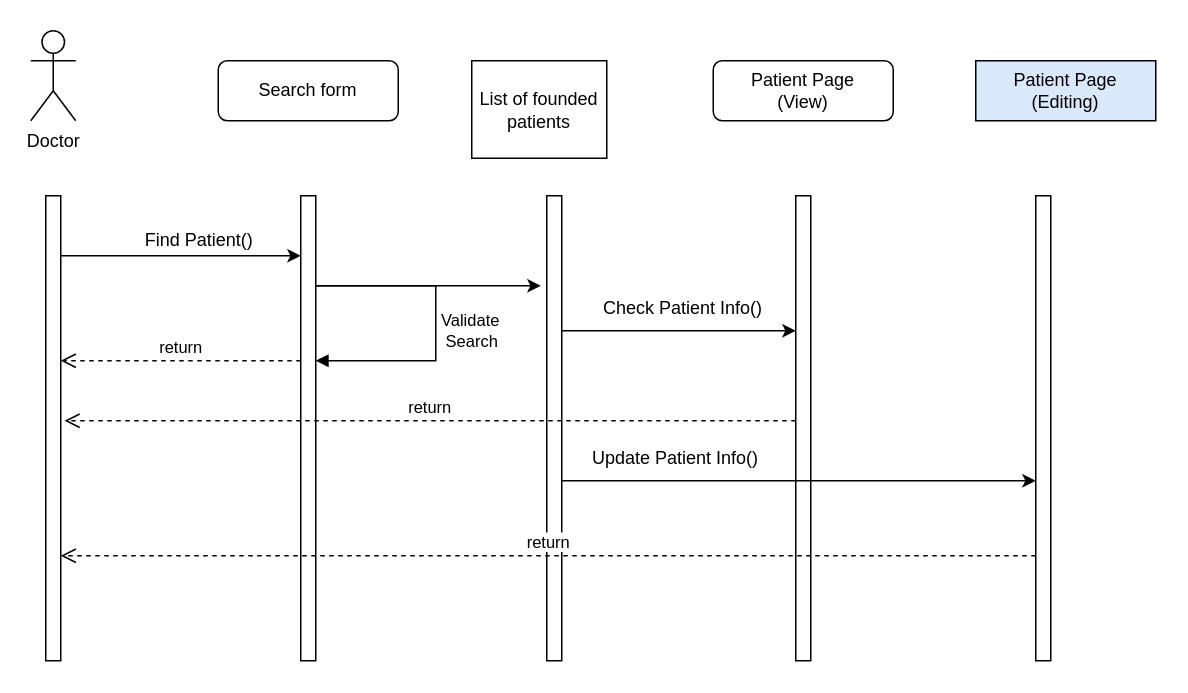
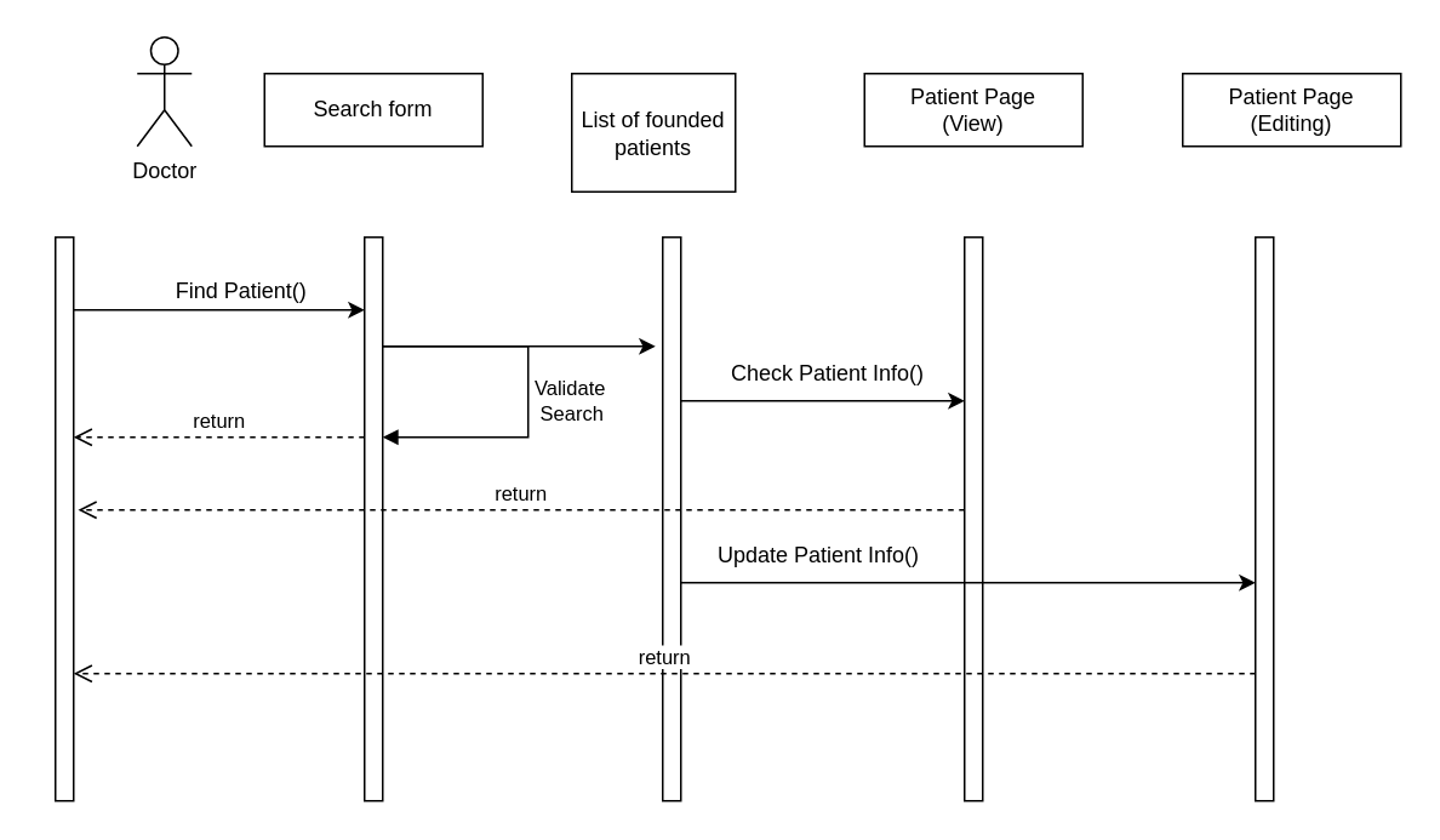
  <mxCell id="0" />
  <mxCell id="1" parent="0" />
  <mxCell id="2" value="" style="html=1;points=[];perimeter=orthogonalPerimeter;outlineConnect=0;targetShapes=umlLifeline;portConstraint=eastwest;newEdgeStyle={&quot;edgeStyle&quot;:&quot;elbowEdgeStyle&quot;,&quot;elbow&quot;:&quot;vertical&quot;,&quot;curved&quot;:0,&quot;rounded&quot;:0};" vertex="1" parent="1"><mxGeometry x="30" y="130" width="10" height="310" as="geometry" /></mxCell>
- <mxCell id="3" value="Doctor" style="shape=umlActor;verticalLabelPosition=bottom;verticalAlign=top;html=1;" vertex="1" parent="1"><mxGeometry x="20" y="20" width="30" height="60" as="geometry" /></mxCell>
+ <mxCell id="3" value="Doctor" style="shape=umlActor;verticalLabelPosition=bottom;verticalAlign=top;html=1;" vertex="1" parent="1"><mxGeometry x="75" y="20" width="30" height="60" as="geometry" /></mxCell>
  <mxCell id="4" value="" style="html=1;points=[];perimeter=orthogonalPerimeter;outlineConnect=0;targetShapes=umlLifeline;portConstraint=eastwest;newEdgeStyle={&quot;edgeStyle&quot;:&quot;elbowEdgeStyle&quot;,&quot;elbow&quot;:&quot;vertical&quot;,&quot;curved&quot;:0,&quot;rounded&quot;:0};" vertex="1" parent="1"><mxGeometry x="200" y="130" width="10" height="310" as="geometry" /></mxCell>
- <mxCell id="5" value="Search form" style="whiteSpace=wrap;html=1;rounded=1;" vertex="1" parent="1"><mxGeometry x="145" y="40" width="120" height="40" as="geometry" /></mxCell>
+ <mxCell id="5" value="Search form" style="whiteSpace=wrap;html=1;" vertex="1" parent="1"><mxGeometry x="145" y="40" width="120" height="40" as="geometry" /></mxCell>
  <mxCell id="6" value="" style="html=1;points=[];perimeter=orthogonalPerimeter;outlineConnect=0;targetShapes=umlLifeline;portConstraint=eastwest;newEdgeStyle={&quot;edgeStyle&quot;:&quot;elbowEdgeStyle&quot;,&quot;elbow&quot;:&quot;vertical&quot;,&quot;curved&quot;:0,&quot;rounded&quot;:0};" vertex="1" parent="1"><mxGeometry x="364" y="130" width="10" height="310" as="geometry" /></mxCell>
  <mxCell id="7" value="List of founded patients" style="whiteSpace=wrap;html=1;" vertex="1" parent="1"><mxGeometry x="314" y="40" width="90" height="65" as="geometry" /></mxCell>
  <mxCell id="8" value="" style="html=1;points=[];perimeter=orthogonalPerimeter;outlineConnect=0;targetShapes=umlLifeline;portConstraint=eastwest;newEdgeStyle={&quot;edgeStyle&quot;:&quot;elbowEdgeStyle&quot;,&quot;elbow&quot;:&quot;vertical&quot;,&quot;curved&quot;:0,&quot;rounded&quot;:0};" vertex="1" parent="1"><mxGeometry x="530" y="130" width="10" height="310" as="geometry" /></mxCell>
- <mxCell id="9" value="Patient Page&lt;br&gt;(View)" style="whiteSpace=wrap;html=1;rounded=1;" vertex="1" parent="1"><mxGeometry x="475" y="40" width="120" height="40" as="geometry" /></mxCell>
+ <mxCell id="9" value="Patient Page&lt;br&gt;(View)" style="whiteSpace=wrap;html=1;" vertex="1" parent="1"><mxGeometry x="475" y="40" width="120" height="40" as="geometry" /></mxCell>
  <mxCell id="10" value="" style="html=1;points=[];perimeter=orthogonalPerimeter;outlineConnect=0;targetShapes=umlLifeline;portConstraint=eastwest;newEdgeStyle={&quot;edgeStyle&quot;:&quot;elbowEdgeStyle&quot;,&quot;elbow&quot;:&quot;vertical&quot;,&quot;curved&quot;:0,&quot;rounded&quot;:0};" vertex="1" parent="1"><mxGeometry x="690" y="130" width="10" height="310" as="geometry" /></mxCell>
- <mxCell id="11" value="Patient Page&lt;br&gt;(Editing)" style="whiteSpace=wrap;html=1;fillColor=#dae8fc;" vertex="1" parent="1"><mxGeometry x="650" y="40" width="120" height="40" as="geometry" /></mxCell>
+ <mxCell id="11" value="Patient Page&lt;br&gt;(Editing)" style="whiteSpace=wrap;html=1;" vertex="1" parent="1"><mxGeometry x="650" y="40" width="120" height="40" as="geometry" /></mxCell>
  <mxCell id="12" value="" style="endArrow=classic;html=1;rounded=0;" edge="1" parent="1" source="2"><mxGeometry width="50" height="50" relative="1" as="geometry"><mxPoint x="380" y="340" as="sourcePoint" /><mxPoint x="200" y="170" as="targetPoint" /><Array as="points"><mxPoint x="170" y="170" /></Array></mxGeometry></mxCell>
  <mxCell id="13" value="Find Patient()" style="text;html=1;strokeColor=none;fillColor=none;align=center;verticalAlign=middle;whiteSpace=wrap;rounded=0;" vertex="1" parent="1"><mxGeometry x="90" y="145" width="85" height="30" as="geometry" /></mxCell>
  <mxCell id="14" value="" style="endArrow=classic;html=1;rounded=0;" edge="1" parent="1"><mxGeometry width="50" height="50" relative="1" as="geometry"><mxPoint x="210" y="190" as="sourcePoint" /><mxPoint x="360" y="190" as="targetPoint" /><Array as="points"><mxPoint x="340" y="190" /></Array></mxGeometry></mxCell>
  <mxCell id="15" value="Validate&lt;br&gt;&amp;nbsp;Search" style="html=1;align=left;spacingLeft=2;endArrow=block;rounded=0;edgeStyle=orthogonalEdgeStyle;curved=0;rounded=0;" edge="1" target="4" parent="1" source="4"><mxGeometry x="0.048" relative="1" as="geometry"><mxPoint x="390" y="290" as="sourcePoint" /><Array as="points"><mxPoint x="290" y="190" /><mxPoint x="290" y="240" /></Array><mxPoint as="offset" /></mxGeometry></mxCell>
  <mxCell id="16" value="" style="endArrow=classic;html=1;rounded=0;" edge="1" parent="1" target="8"><mxGeometry width="50" height="50" relative="1" as="geometry"><mxPoint x="374" y="220" as="sourcePoint" /><mxPoint x="504" y="240" as="targetPoint" /><Array as="points"><mxPoint x="504" y="220" /></Array></mxGeometry></mxCell>
  <mxCell id="17" value="Check Patient Info()" style="text;html=1;strokeColor=none;fillColor=none;align=center;verticalAlign=middle;whiteSpace=wrap;rounded=0;" vertex="1" parent="1"><mxGeometry x="400" y="190" width="110" height="30" as="geometry" /></mxCell>
  <mxCell id="18" value="return" style="html=1;verticalAlign=bottom;endArrow=open;dashed=1;endSize=8;edgeStyle=elbowEdgeStyle;elbow=vertical;curved=0;rounded=0;" edge="1" parent="1" source="4"><mxGeometry relative="1" as="geometry"><mxPoint x="120" y="240" as="sourcePoint" /><mxPoint x="40" y="240" as="targetPoint" /></mxGeometry></mxCell>
  <mxCell id="19" value="return" style="html=1;verticalAlign=bottom;endArrow=open;dashed=1;endSize=8;edgeStyle=elbowEdgeStyle;elbow=vertical;curved=0;rounded=0;" edge="1" parent="1" source="8"><mxGeometry relative="1" as="geometry"><mxPoint x="202.5" y="280" as="sourcePoint" /><mxPoint x="42.5" y="280" as="targetPoint" /></mxGeometry></mxCell>
  <mxCell id="20" value="" style="endArrow=classic;html=1;rounded=0;" edge="1" parent="1" target="10"><mxGeometry width="50" height="50" relative="1" as="geometry"><mxPoint x="373.5" y="320" as="sourcePoint" /><mxPoint x="529.5" y="320" as="targetPoint" /><Array as="points"><mxPoint x="503.5" y="320" /></Array></mxGeometry></mxCell>
  <mxCell id="21" value="Update Patient Info()" style="text;html=1;strokeColor=none;fillColor=none;align=center;verticalAlign=middle;whiteSpace=wrap;rounded=0;" vertex="1" parent="1"><mxGeometry x="390" y="290" width="120" height="30" as="geometry" /></mxCell>
  <mxCell id="22" value="return" style="html=1;verticalAlign=bottom;endArrow=open;dashed=1;endSize=8;edgeStyle=elbowEdgeStyle;elbow=vertical;curved=0;rounded=0;" edge="1" parent="1" source="10"><mxGeometry relative="1" as="geometry"><mxPoint x="527.5" y="370" as="sourcePoint" /><mxPoint x="40" y="370" as="targetPoint" /></mxGeometry></mxCell>
